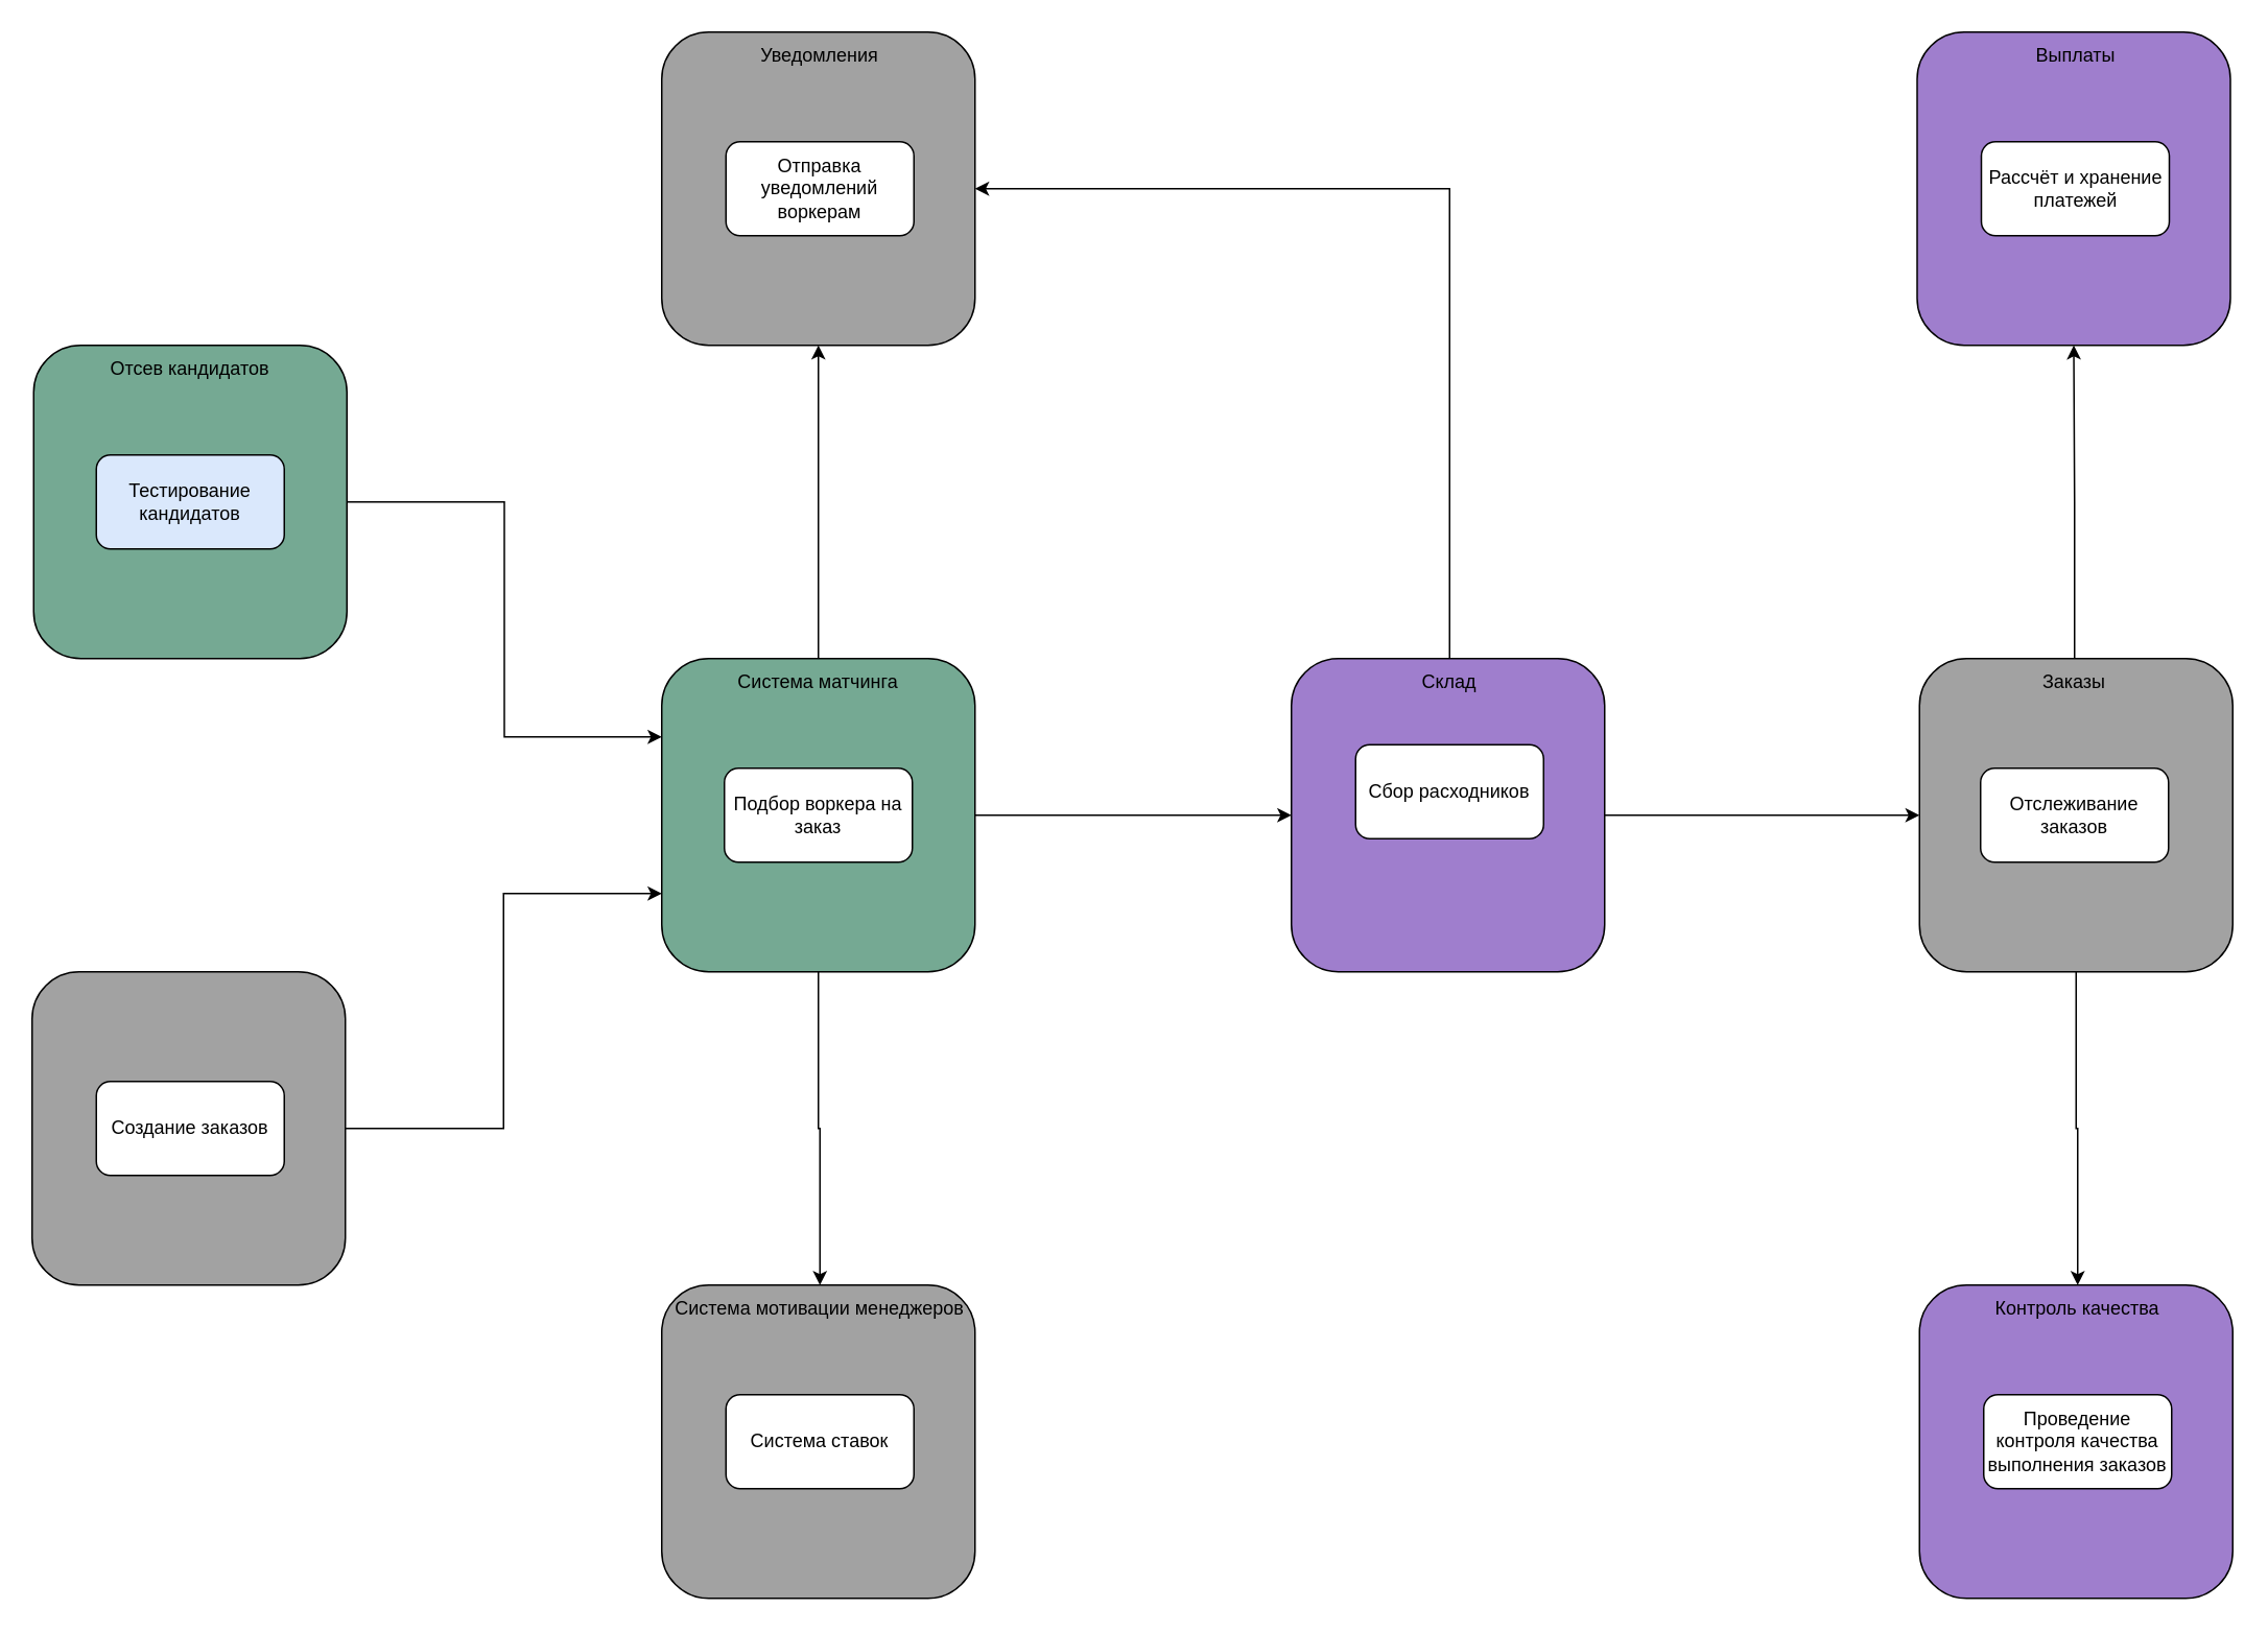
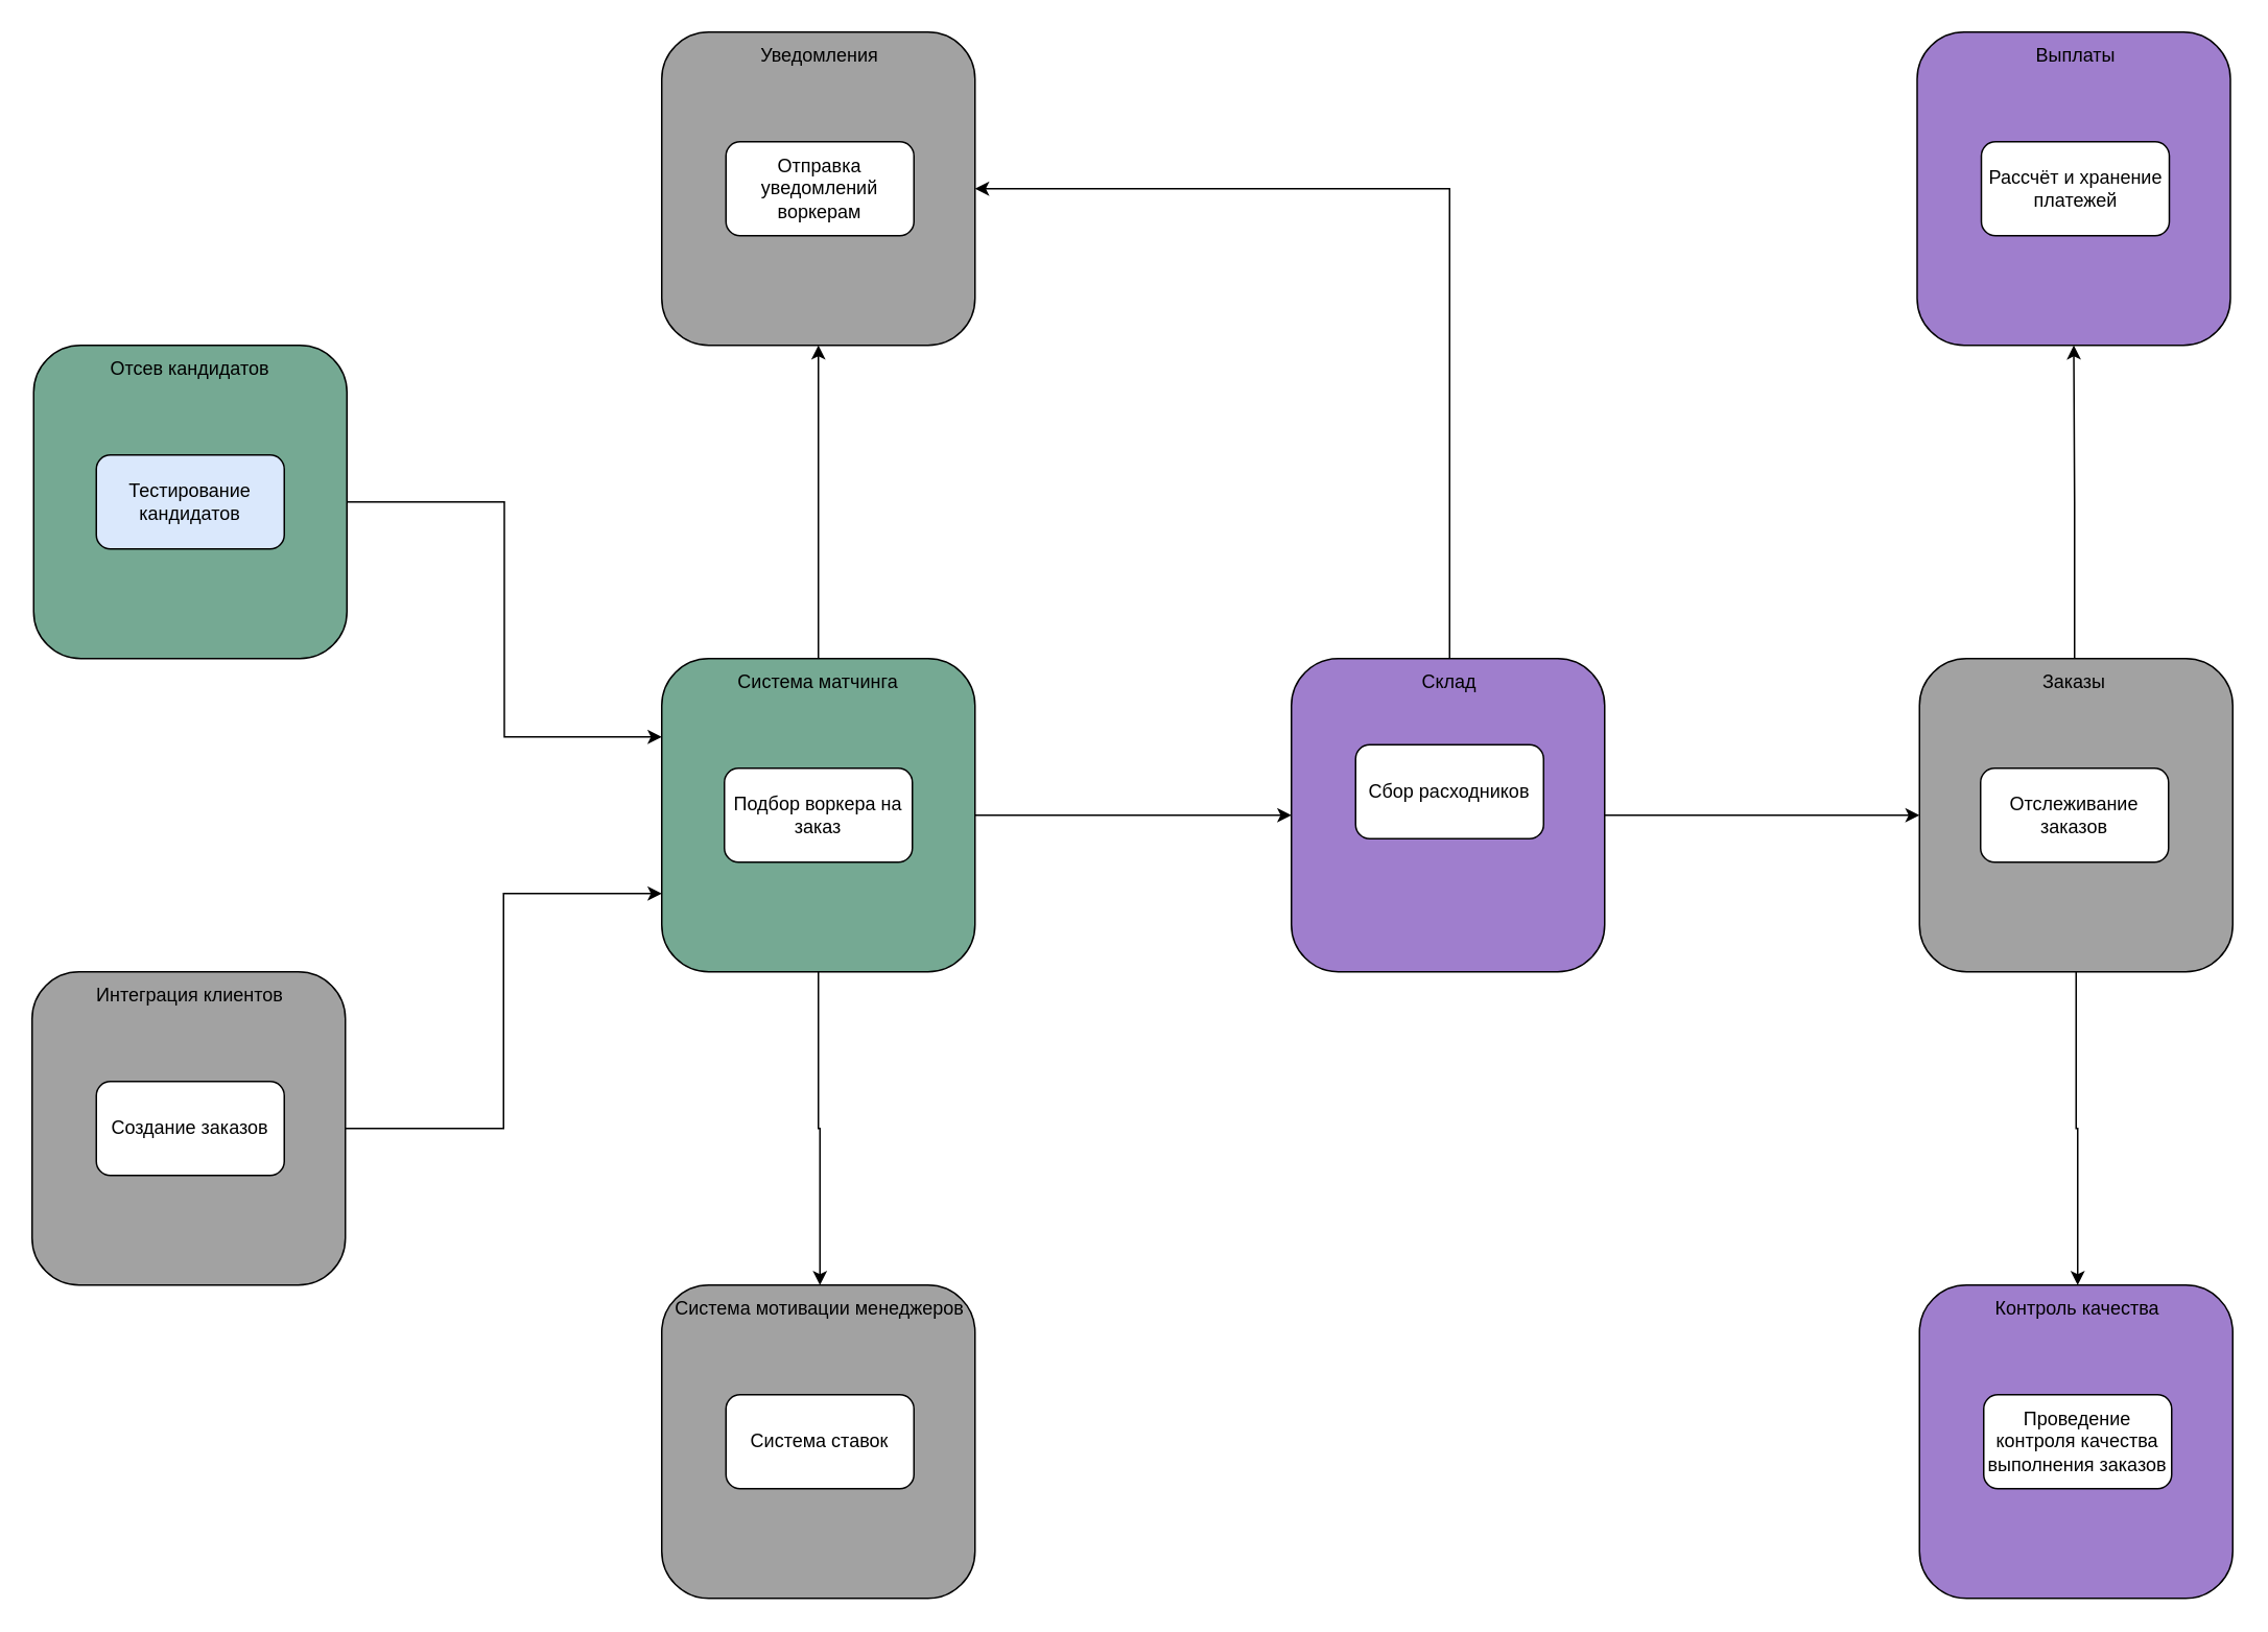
  <mxCell id="0" />
  <mxCell id="1" parent="0" />
  <mxCell id="2" value="" style="rounded=1;whiteSpace=wrap;html=1;fillColor=#A2A2A2;" vertex="1" parent="1"><mxGeometry x="1225" y="420" width="200" height="200" as="geometry" /></mxCell>
  <mxCell id="3" style="edgeStyle=orthogonalEdgeStyle;rounded=0;orthogonalLoop=1;jettySize=auto;html=1;entryX=0;entryY=0.75;entryDx=0;entryDy=0;" edge="1" parent="1" source="4" target="13"><mxGeometry relative="1" as="geometry" /></mxCell>
  <mxCell id="4" value="" style="rounded=1;whiteSpace=wrap;html=1;fillColor=#A2A2A2;" vertex="1" parent="1"><mxGeometry x="20" y="620" width="200" height="200" as="geometry" /></mxCell>
+ <mxCell id="5" value="Интеграция клиентов" style="text;html=1;strokeColor=none;fillColor=none;align=center;verticalAlign=middle;whiteSpace=wrap;rounded=0;" vertex="1" parent="1"><mxGeometry x="21" y="620" width="200" height="30" as="geometry" /></mxCell>
  <mxCell id="6" value="Создание заказов" style="rounded=1;whiteSpace=wrap;html=1;" vertex="1" parent="1"><mxGeometry x="61" y="690" width="120" height="60" as="geometry" /></mxCell>
  <mxCell id="7" style="edgeStyle=orthogonalEdgeStyle;rounded=0;orthogonalLoop=1;jettySize=auto;html=1;entryX=0.5;entryY=0;entryDx=0;entryDy=0;exitX=0.5;exitY=1;exitDx=0;exitDy=0;" edge="1" parent="1" source="2" target="36"><mxGeometry relative="1" as="geometry"><mxPoint x="1326" y="620" as="sourcePoint" /></mxGeometry></mxCell>
  <mxCell id="8" style="edgeStyle=orthogonalEdgeStyle;rounded=0;orthogonalLoop=1;jettySize=auto;html=1;entryX=0.5;entryY=1;entryDx=0;entryDy=0;" edge="1" parent="1" source="9" target="32"><mxGeometry relative="1" as="geometry" /></mxCell>
  <mxCell id="9" value="Заказы" style="text;html=1;strokeColor=none;fillColor=none;align=center;verticalAlign=middle;whiteSpace=wrap;rounded=0;" vertex="1" parent="1"><mxGeometry x="1224" y="420" width="200" height="30" as="geometry" /></mxCell>
  <mxCell id="10" value="Отслеживание заказов" style="rounded=1;whiteSpace=wrap;html=1;" vertex="1" parent="1"><mxGeometry x="1264" y="490" width="120" height="60" as="geometry" /></mxCell>
  <mxCell id="11" style="edgeStyle=orthogonalEdgeStyle;rounded=0;orthogonalLoop=1;jettySize=auto;html=1;entryX=0.5;entryY=0;entryDx=0;entryDy=0;" edge="1" parent="1" source="13" target="22"><mxGeometry relative="1" as="geometry" /></mxCell>
  <mxCell id="12" style="edgeStyle=orthogonalEdgeStyle;rounded=0;orthogonalLoop=1;jettySize=auto;html=1;entryX=0;entryY=0.5;entryDx=0;entryDy=0;" edge="1" parent="1" source="13" target="28"><mxGeometry relative="1" as="geometry" /></mxCell>
  <mxCell id="13" value="" style="rounded=1;whiteSpace=wrap;html=1;fillColor=#75A993;" vertex="1" parent="1"><mxGeometry x="422" y="420" width="200" height="200" as="geometry" /></mxCell>
  <mxCell id="14" style="edgeStyle=orthogonalEdgeStyle;rounded=0;orthogonalLoop=1;jettySize=auto;html=1;entryX=0.5;entryY=1;entryDx=0;entryDy=0;" edge="1" parent="1" source="15" target="24"><mxGeometry relative="1" as="geometry" /></mxCell>
  <mxCell id="15" value="Система матчинга" style="text;html=1;strokeColor=none;fillColor=none;align=center;verticalAlign=middle;whiteSpace=wrap;rounded=0;" vertex="1" parent="1"><mxGeometry x="422" y="420" width="200" height="30" as="geometry" /></mxCell>
  <mxCell id="16" value="Подбор воркера на заказ" style="rounded=1;whiteSpace=wrap;html=1;" vertex="1" parent="1"><mxGeometry x="462" y="490" width="120" height="60" as="geometry" /></mxCell>
  <mxCell id="17" style="edgeStyle=orthogonalEdgeStyle;rounded=0;orthogonalLoop=1;jettySize=auto;html=1;entryX=0;entryY=0.25;entryDx=0;entryDy=0;" edge="1" parent="1" source="18" target="13"><mxGeometry relative="1" as="geometry" /></mxCell>
  <mxCell id="18" value="" style="rounded=1;whiteSpace=wrap;html=1;fillColor=#75A993;" vertex="1" parent="1"><mxGeometry x="21" width="200" height="200" as="geometry" y="220" /></mxCell>
  <mxCell id="19" value="Отсев кандидатов" style="text;html=1;strokeColor=none;fillColor=none;align=center;verticalAlign=middle;whiteSpace=wrap;rounded=0;" vertex="1" parent="1"><mxGeometry x="21" width="200" height="30" as="geometry" y="220" /></mxCell>
  <mxCell id="20" value="Тестирование кандидатов" style="rounded=1;whiteSpace=wrap;html=1;fillColor=#dae8fc;" vertex="1" parent="1"><mxGeometry x="61" y="290" width="120" height="60" as="geometry" /></mxCell>
  <mxCell id="21" value="" style="rounded=1;whiteSpace=wrap;html=1;fillColor=#A2A2A2;" vertex="1" parent="1"><mxGeometry x="422" y="820" width="200" height="200" as="geometry" /></mxCell>
  <mxCell id="22" value="Система мотивации менеджеров" style="text;html=1;strokeColor=none;fillColor=none;align=center;verticalAlign=middle;whiteSpace=wrap;rounded=0;" vertex="1" parent="1"><mxGeometry x="423" y="820" width="200" height="30" as="geometry" /></mxCell>
  <mxCell id="23" value="Система ставок" style="rounded=1;whiteSpace=wrap;html=1;" vertex="1" parent="1"><mxGeometry x="463" y="890" width="120" height="60" as="geometry" /></mxCell>
  <mxCell id="24" value="" style="rounded=1;whiteSpace=wrap;html=1;fillColor=#A2A2A2;" vertex="1" parent="1"><mxGeometry x="422" y="20" width="200" height="200" as="geometry" /></mxCell>
  <mxCell id="25" value="Уведомления" style="text;html=1;strokeColor=none;fillColor=none;align=center;verticalAlign=middle;whiteSpace=wrap;rounded=0;" vertex="1" parent="1"><mxGeometry x="423" y="20" width="200" height="30" as="geometry" /></mxCell>
  <mxCell id="26" value="Отправка уведомлений воркерам" style="rounded=1;whiteSpace=wrap;html=1;" vertex="1" parent="1"><mxGeometry x="463" y="90" width="120" height="60" as="geometry" /></mxCell>
  <mxCell id="27" style="edgeStyle=orthogonalEdgeStyle;rounded=0;orthogonalLoop=1;jettySize=auto;html=1;entryX=0;entryY=0.5;entryDx=0;entryDy=0;" edge="1" parent="1" source="28" target="2"><mxGeometry relative="1" as="geometry" /></mxCell>
  <mxCell id="28" value="" style="rounded=1;whiteSpace=wrap;html=1;fillColor=#9F7ECD;" vertex="1" parent="1"><mxGeometry x="824" y="420" width="200" height="200" as="geometry" /></mxCell>
  <mxCell id="29" style="edgeStyle=orthogonalEdgeStyle;rounded=0;orthogonalLoop=1;jettySize=auto;html=1;entryX=1;entryY=0.5;entryDx=0;entryDy=0;exitX=0.5;exitY=0;exitDx=0;exitDy=0;" edge="1" parent="1" source="30" target="24"><mxGeometry relative="1" as="geometry" /></mxCell>
  <mxCell id="30" value="Склад" style="text;html=1;strokeColor=none;fillColor=none;align=center;verticalAlign=middle;whiteSpace=wrap;rounded=0;" vertex="1" parent="1"><mxGeometry x="825" y="420" width="200" height="30" as="geometry" /></mxCell>
  <mxCell id="31" value="Сбор расходников" style="rounded=1;whiteSpace=wrap;html=1;" vertex="1" parent="1"><mxGeometry x="865" y="475" width="120" height="60" as="geometry" /></mxCell>
  <mxCell id="32" value="" style="rounded=1;whiteSpace=wrap;html=1;fillColor=#9F7ECD;" vertex="1" parent="1"><mxGeometry x="1223.5" y="20" width="200" height="200" as="geometry" /></mxCell>
  <mxCell id="33" value="Выплаты" style="text;html=1;strokeColor=none;fillColor=none;align=center;verticalAlign=middle;whiteSpace=wrap;rounded=0;" vertex="1" parent="1"><mxGeometry x="1224.5" y="20" width="200" height="30" as="geometry" /></mxCell>
  <mxCell id="34" value="Рассчёт и хранение платежей" style="rounded=1;whiteSpace=wrap;html=1;" vertex="1" parent="1"><mxGeometry x="1264.5" y="90" width="120" height="60" as="geometry" /></mxCell>
  <mxCell id="35" value="" style="rounded=1;whiteSpace=wrap;html=1;fillColor=#9F7ECD;" vertex="1" parent="1"><mxGeometry x="1225" y="820" width="200" height="200" as="geometry" /></mxCell>
  <mxCell id="36" value="Контроль качества" style="text;html=1;strokeColor=none;fillColor=none;align=center;verticalAlign=middle;whiteSpace=wrap;rounded=0;" vertex="1" parent="1"><mxGeometry x="1226" y="820" width="200" height="30" as="geometry" /></mxCell>
  <mxCell id="37" value="Проведение контроля качества выполнения заказов" style="rounded=1;whiteSpace=wrap;html=1;" vertex="1" parent="1"><mxGeometry x="1266" y="890" width="120" height="60" as="geometry" /></mxCell>
